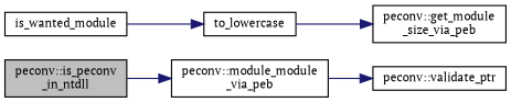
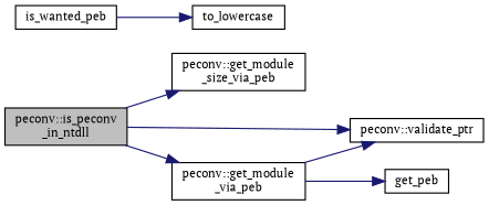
  digraph {
    fontname="PT Serif"
    rankdir=LR
    node [color=black fillcolor=white fontname="PT Serif" fontsize=10 shape=record style=filled]
    edge [color=midnightblue fontname="PT Serif" fontsize=10 labelfontname=Helvetica labelfontsize=10 style=solid]
    n1 [fillcolor=grey75 fontcolor=black height=0.2 label="peconv::is_peconv\l_in_ntdll" width=0.4]
    n2 [height=0.2 label="peconv::get_module\l_size_via_peb" width=0.4]
-   n3 [height=0.2 label="peconv::module_module\l_via_peb" width=0.4]
+   n3 [height=0.2 label="peconv::get_module\l_via_peb" width=0.4]
    n4 [height=0.2 label="peconv::validate_ptr" width=0.4]
-   n6 [height=0.2 label=is_wanted_module width=0.4]
+   n5 [height=0.2 label=get_peb width=0.4]
+   n6 [height=0.2 label=is_wanted_peb width=0.4]
    n7 [height=0.2 label=to_lowercase width=0.4]
-   n7 -> n2
+   n1 -> n2
    n1 -> n3
+   n1 -> n4
    n3 -> n4
+   n3 -> n5
    n6 -> n7
  }
